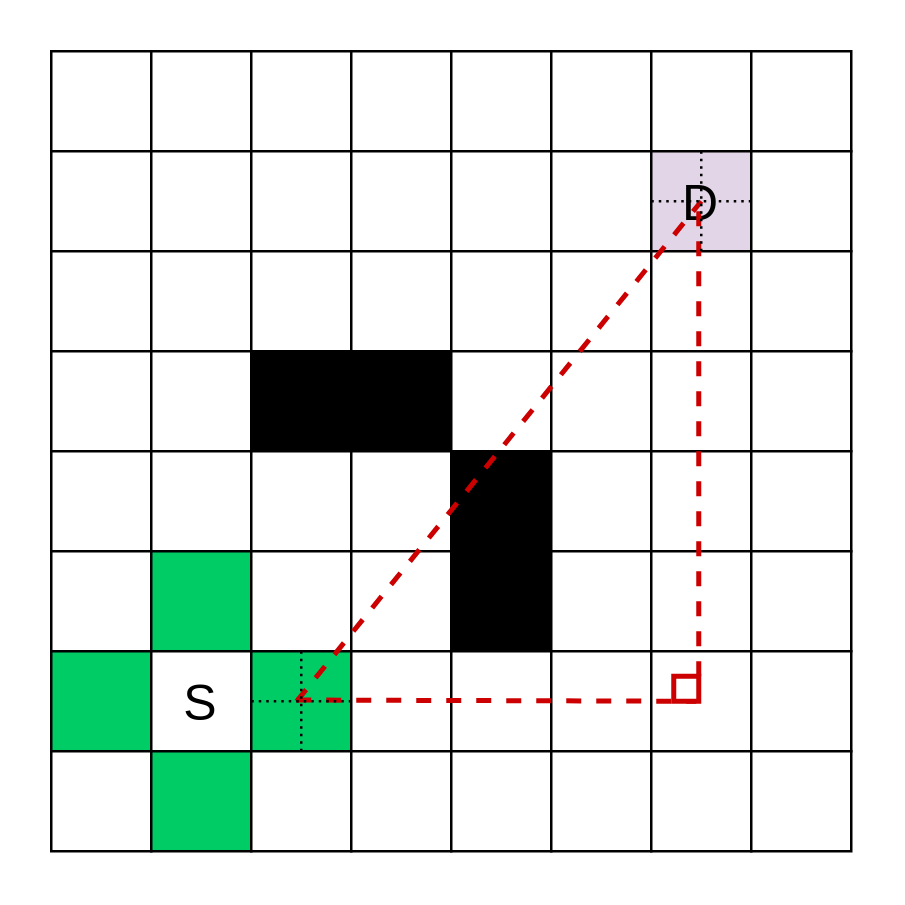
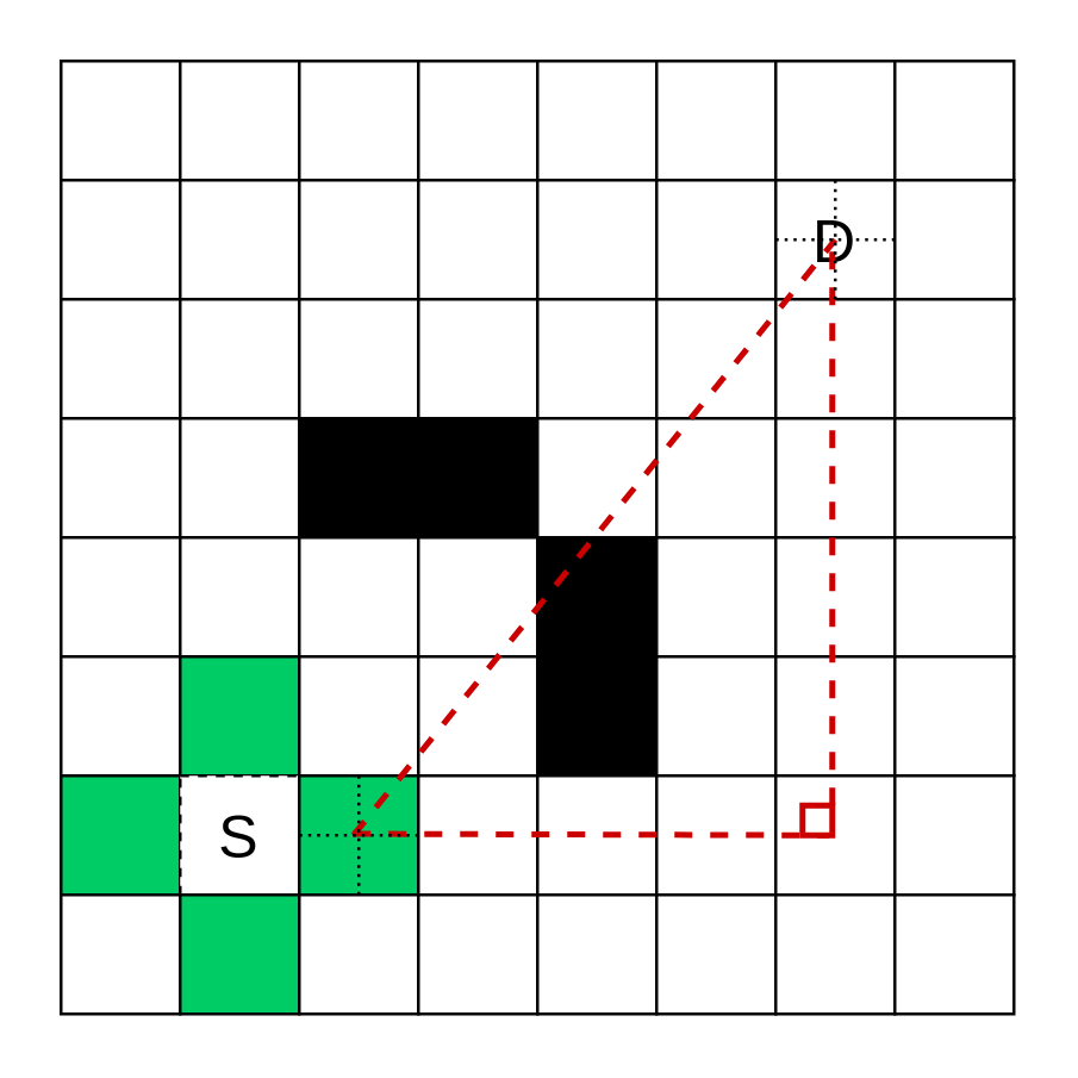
  <mxCell id="0" />
  <mxCell id="1" parent="0" />
  <mxCell id="2" value="" style="whiteSpace=wrap;html=1;aspect=fixed;" parent="1" vertex="1"><mxGeometry x="20" y="20" width="40" height="40" as="geometry" /></mxCell>
  <mxCell id="3" value="" style="whiteSpace=wrap;html=1;aspect=fixed;" parent="1" vertex="1"><mxGeometry x="60" y="20" width="40" height="40" as="geometry" /></mxCell>
  <mxCell id="4" value="" style="whiteSpace=wrap;html=1;aspect=fixed;" parent="1" vertex="1"><mxGeometry x="100" y="20" width="40" height="40" as="geometry" /></mxCell>
  <mxCell id="5" value="" style="whiteSpace=wrap;html=1;aspect=fixed;" parent="1" vertex="1"><mxGeometry x="140" y="20" width="40" height="40" as="geometry" /></mxCell>
  <mxCell id="6" value="" style="whiteSpace=wrap;html=1;aspect=fixed;" parent="1" vertex="1"><mxGeometry x="180" y="20" width="40" height="40" as="geometry" /></mxCell>
  <mxCell id="7" value="" style="whiteSpace=wrap;html=1;aspect=fixed;" parent="1" vertex="1"><mxGeometry x="220" y="20" width="40" height="40" as="geometry" /></mxCell>
  <mxCell id="8" value="" style="whiteSpace=wrap;html=1;aspect=fixed;" parent="1" vertex="1"><mxGeometry x="260" y="20" width="40" height="40" as="geometry" /></mxCell>
  <mxCell id="9" value="" style="whiteSpace=wrap;html=1;aspect=fixed;" parent="1" vertex="1"><mxGeometry x="300" y="20" width="40" height="40" as="geometry" /></mxCell>
  <mxCell id="10" value="" style="whiteSpace=wrap;html=1;aspect=fixed;" parent="1" vertex="1"><mxGeometry x="20" y="60" width="40" height="40" as="geometry" /></mxCell>
  <mxCell id="11" value="" style="whiteSpace=wrap;html=1;aspect=fixed;" parent="1" vertex="1"><mxGeometry x="60" y="60" width="40" height="40" as="geometry" /></mxCell>
  <mxCell id="12" value="" style="whiteSpace=wrap;html=1;aspect=fixed;" parent="1" vertex="1"><mxGeometry x="100" y="60" width="40" height="40" as="geometry" /></mxCell>
  <mxCell id="13" value="" style="whiteSpace=wrap;html=1;aspect=fixed;" parent="1" vertex="1"><mxGeometry x="140" y="60" width="40" height="40" as="geometry" /></mxCell>
  <mxCell id="14" value="" style="whiteSpace=wrap;html=1;aspect=fixed;" parent="1" vertex="1"><mxGeometry x="180" y="60" width="40" height="40" as="geometry" /></mxCell>
  <mxCell id="15" value="" style="whiteSpace=wrap;html=1;aspect=fixed;" parent="1" vertex="1"><mxGeometry x="220" y="60" width="40" height="40" as="geometry" /></mxCell>
- <mxCell id="16" value="&lt;font style=&quot;font-size: 20px&quot;&gt;D&lt;/font&gt;" style="whiteSpace=wrap;html=1;aspect=fixed;fillColor=#e1d5e7;" parent="1" vertex="1"><mxGeometry x="260" y="60" width="40" height="40" as="geometry" /></mxCell>
+ <mxCell id="16" value="&lt;font style=&quot;font-size: 20px&quot;&gt;D&lt;/font&gt;" style="whiteSpace=wrap;html=1;aspect=fixed;fillColor=#FFFFFF;" parent="1" vertex="1"><mxGeometry x="260" y="60" width="40" height="40" as="geometry" /></mxCell>
  <mxCell id="17" value="" style="whiteSpace=wrap;html=1;aspect=fixed;" parent="1" vertex="1"><mxGeometry x="300" y="60" width="40" height="40" as="geometry" /></mxCell>
  <mxCell id="18" value="" style="whiteSpace=wrap;html=1;aspect=fixed;" parent="1" vertex="1"><mxGeometry x="20" y="100" width="40" height="40" as="geometry" /></mxCell>
  <mxCell id="19" value="" style="whiteSpace=wrap;html=1;aspect=fixed;" parent="1" vertex="1"><mxGeometry x="60" y="100" width="40" height="40" as="geometry" /></mxCell>
  <mxCell id="20" value="" style="whiteSpace=wrap;html=1;aspect=fixed;" parent="1" vertex="1"><mxGeometry x="100" y="100" width="40" height="40" as="geometry" /></mxCell>
  <mxCell id="21" value="" style="whiteSpace=wrap;html=1;aspect=fixed;" parent="1" vertex="1"><mxGeometry x="140" y="100" width="40" height="40" as="geometry" /></mxCell>
  <mxCell id="22" value="" style="whiteSpace=wrap;html=1;aspect=fixed;" parent="1" vertex="1"><mxGeometry x="180" y="100" width="40" height="40" as="geometry" /></mxCell>
  <mxCell id="23" value="" style="whiteSpace=wrap;html=1;aspect=fixed;" parent="1" vertex="1"><mxGeometry x="220" y="100" width="40" height="40" as="geometry" /></mxCell>
  <mxCell id="24" value="" style="whiteSpace=wrap;html=1;aspect=fixed;fillColor=#FFFFFF;" parent="1" vertex="1"><mxGeometry x="260" y="100" width="40" height="40" as="geometry" /></mxCell>
  <mxCell id="25" value="" style="whiteSpace=wrap;html=1;aspect=fixed;" parent="1" vertex="1"><mxGeometry x="300" y="100" width="40" height="40" as="geometry" /></mxCell>
  <mxCell id="26" value="" style="whiteSpace=wrap;html=1;aspect=fixed;" parent="1" vertex="1"><mxGeometry x="20" y="140" width="40" height="40" as="geometry" /></mxCell>
  <mxCell id="27" value="" style="whiteSpace=wrap;html=1;aspect=fixed;" parent="1" vertex="1"><mxGeometry x="60" y="140" width="40" height="40" as="geometry" /></mxCell>
  <mxCell id="28" value="" style="whiteSpace=wrap;html=1;aspect=fixed;fillColor=#000000;" parent="1" vertex="1"><mxGeometry x="100" y="140" width="40" height="40" as="geometry" /></mxCell>
  <mxCell id="29" value="" style="whiteSpace=wrap;html=1;aspect=fixed;fillColor=#000000;" parent="1" vertex="1"><mxGeometry x="140" y="140" width="40" height="40" as="geometry" /></mxCell>
  <mxCell id="30" value="" style="whiteSpace=wrap;html=1;aspect=fixed;" parent="1" vertex="1"><mxGeometry x="180" y="140" width="40" height="40" as="geometry" /></mxCell>
  <mxCell id="31" value="" style="whiteSpace=wrap;html=1;aspect=fixed;" parent="1" vertex="1"><mxGeometry x="220" y="140" width="40" height="40" as="geometry" /></mxCell>
  <mxCell id="32" value="" style="whiteSpace=wrap;html=1;aspect=fixed;fillColor=#FFFFFF;" parent="1" vertex="1"><mxGeometry x="260" y="140" width="40" height="40" as="geometry" /></mxCell>
  <mxCell id="33" value="" style="whiteSpace=wrap;html=1;aspect=fixed;" parent="1" vertex="1"><mxGeometry x="300" y="140" width="40" height="40" as="geometry" /></mxCell>
  <mxCell id="34" value="" style="whiteSpace=wrap;html=1;aspect=fixed;" parent="1" vertex="1"><mxGeometry x="20" y="180" width="40" height="40" as="geometry" /></mxCell>
  <mxCell id="35" value="" style="whiteSpace=wrap;html=1;aspect=fixed;" parent="1" vertex="1"><mxGeometry x="60" y="180" width="40" height="40" as="geometry" /></mxCell>
  <mxCell id="36" value="" style="whiteSpace=wrap;html=1;aspect=fixed;" parent="1" vertex="1"><mxGeometry x="100" y="180" width="40" height="40" as="geometry" /></mxCell>
  <mxCell id="37" value="" style="whiteSpace=wrap;html=1;aspect=fixed;" parent="1" vertex="1"><mxGeometry x="140" y="180" width="40" height="40" as="geometry" /></mxCell>
  <mxCell id="38" value="" style="whiteSpace=wrap;html=1;aspect=fixed;fillColor=#000000;" parent="1" vertex="1"><mxGeometry x="180" y="180" width="40" height="40" as="geometry" /></mxCell>
  <mxCell id="39" value="" style="whiteSpace=wrap;html=1;aspect=fixed;" parent="1" vertex="1"><mxGeometry x="220" y="180" width="40" height="40" as="geometry" /></mxCell>
  <mxCell id="40" value="" style="whiteSpace=wrap;html=1;aspect=fixed;fillColor=#FFFFFF;" parent="1" vertex="1"><mxGeometry x="260" y="180" width="40" height="40" as="geometry" /></mxCell>
  <mxCell id="41" value="" style="whiteSpace=wrap;html=1;aspect=fixed;" parent="1" vertex="1"><mxGeometry x="300" y="180" width="40" height="40" as="geometry" /></mxCell>
  <mxCell id="42" value="" style="whiteSpace=wrap;html=1;aspect=fixed;" parent="1" vertex="1"><mxGeometry x="20" y="220" width="40" height="40" as="geometry" /></mxCell>
  <mxCell id="43" value="" style="whiteSpace=wrap;html=1;aspect=fixed;fillColor=#00CC66;" parent="1" vertex="1"><mxGeometry x="60" y="220" width="40" height="40" as="geometry" /></mxCell>
  <mxCell id="44" value="" style="whiteSpace=wrap;html=1;aspect=fixed;" parent="1" vertex="1"><mxGeometry x="100" y="220" width="40" height="40" as="geometry" /></mxCell>
  <mxCell id="45" value="" style="whiteSpace=wrap;html=1;aspect=fixed;" parent="1" vertex="1"><mxGeometry x="140" y="220" width="40" height="40" as="geometry" /></mxCell>
  <mxCell id="46" value="" style="whiteSpace=wrap;html=1;aspect=fixed;fillColor=#000000;" parent="1" vertex="1"><mxGeometry x="180" y="220" width="40" height="40" as="geometry" /></mxCell>
  <mxCell id="47" value="" style="whiteSpace=wrap;html=1;aspect=fixed;" parent="1" vertex="1"><mxGeometry x="220" y="220" width="40" height="40" as="geometry" /></mxCell>
  <mxCell id="48" value="" style="whiteSpace=wrap;html=1;aspect=fixed;fillColor=#FFFFFF;" parent="1" vertex="1"><mxGeometry x="260" y="220" width="40" height="40" as="geometry" /></mxCell>
  <mxCell id="49" value="" style="whiteSpace=wrap;html=1;aspect=fixed;" parent="1" vertex="1"><mxGeometry x="300" y="220" width="40" height="40" as="geometry" /></mxCell>
  <mxCell id="50" value="" style="whiteSpace=wrap;html=1;aspect=fixed;fillColor=#00CC66;" parent="1" vertex="1"><mxGeometry x="20" y="260" width="40" height="40" as="geometry" /></mxCell>
- <mxCell id="51" value="&lt;font style=&quot;font-size: 20px&quot;&gt;S&lt;/font&gt;" style="whiteSpace=wrap;html=1;aspect=fixed;fillColor=#FFFFFF;" parent="1" vertex="1"><mxGeometry x="60" y="260" width="40" height="40" as="geometry" /></mxCell>
+ <mxCell id="51" value="&lt;font style=&quot;font-size: 20px&quot;&gt;S&lt;/font&gt;" style="whiteSpace=wrap;html=1;aspect=fixed;fillColor=#FFFFFF;dashed=1;" parent="1" vertex="1"><mxGeometry x="60" y="260" width="40" height="40" as="geometry" /></mxCell>
  <mxCell id="52" value="" style="whiteSpace=wrap;html=1;aspect=fixed;fillColor=#00CC66;" parent="1" vertex="1"><mxGeometry x="100" y="260" width="40" height="40" as="geometry" /></mxCell>
  <mxCell id="53" value="" style="whiteSpace=wrap;html=1;aspect=fixed;fillColor=#FFFFFF;" parent="1" vertex="1"><mxGeometry x="140" y="260" width="40" height="40" as="geometry" /></mxCell>
  <mxCell id="54" value="" style="whiteSpace=wrap;html=1;aspect=fixed;fillColor=#FFFFFF;" parent="1" vertex="1"><mxGeometry x="180" y="260" width="40" height="40" as="geometry" /></mxCell>
  <mxCell id="55" value="" style="whiteSpace=wrap;html=1;aspect=fixed;fillColor=#FFFFFF;" parent="1" vertex="1"><mxGeometry x="220" y="260" width="40" height="40" as="geometry" /></mxCell>
  <mxCell id="56" value="" style="whiteSpace=wrap;html=1;aspect=fixed;fillColor=#FFFFFF;" parent="1" vertex="1"><mxGeometry x="260" y="260" width="40" height="40" as="geometry" /></mxCell>
  <mxCell id="57" value="" style="whiteSpace=wrap;html=1;aspect=fixed;" parent="1" vertex="1"><mxGeometry x="300" y="260" width="40" height="40" as="geometry" /></mxCell>
  <mxCell id="58" value="" style="whiteSpace=wrap;html=1;aspect=fixed;" parent="1" vertex="1"><mxGeometry x="20" y="300" width="40" height="40" as="geometry" /></mxCell>
  <mxCell id="59" value="" style="whiteSpace=wrap;html=1;aspect=fixed;fillColor=#00CC66;" parent="1" vertex="1"><mxGeometry x="60" y="300" width="40" height="40" as="geometry" /></mxCell>
  <mxCell id="60" value="" style="whiteSpace=wrap;html=1;aspect=fixed;" parent="1" vertex="1"><mxGeometry x="100" y="300" width="40" height="40" as="geometry" /></mxCell>
  <mxCell id="61" value="" style="whiteSpace=wrap;html=1;aspect=fixed;" parent="1" vertex="1"><mxGeometry x="140" y="300" width="40" height="40" as="geometry" /></mxCell>
  <mxCell id="62" value="" style="whiteSpace=wrap;html=1;aspect=fixed;" parent="1" vertex="1"><mxGeometry x="180" y="300" width="40" height="40" as="geometry" /></mxCell>
  <mxCell id="63" value="" style="whiteSpace=wrap;html=1;aspect=fixed;" parent="1" vertex="1"><mxGeometry x="220" y="300" width="40" height="40" as="geometry" /></mxCell>
  <mxCell id="64" value="" style="whiteSpace=wrap;html=1;aspect=fixed;" parent="1" vertex="1"><mxGeometry x="260" y="300" width="40" height="40" as="geometry" /></mxCell>
  <mxCell id="65" value="" style="whiteSpace=wrap;html=1;aspect=fixed;" parent="1" vertex="1"><mxGeometry x="300" y="300" width="40" height="40" as="geometry" /></mxCell>
  <mxCell id="66" value="" style="endArrow=none;dashed=1;html=1;strokeWidth=2;strokeColor=#CC0000;" parent="1" edge="1"><mxGeometry width="50" height="50" relative="1" as="geometry"><mxPoint x="118" y="279.5" as="sourcePoint" /><mxPoint x="278" y="280" as="targetPoint" /></mxGeometry></mxCell>
  <mxCell id="67" value="" style="endArrow=none;dashed=1;html=1;strokeWidth=2;strokeColor=#CC0000;exitX=1;exitY=0;exitDx=0;exitDy=0;" parent="1" edge="1" source="69"><mxGeometry width="50" height="50" relative="1" as="geometry"><mxPoint x="279" y="266" as="sourcePoint" /><mxPoint x="279" y="80" as="targetPoint" /></mxGeometry></mxCell>
  <mxCell id="68" value="" style="endArrow=none;dashed=1;html=1;strokeWidth=2;strokeColor=#CC0000;exitX=0;exitY=1;exitDx=0;exitDy=0;" parent="1" edge="1"><mxGeometry width="50" height="50" relative="1" as="geometry"><mxPoint x="118.18" y="280" as="sourcePoint" /><mxPoint x="280" y="80" as="targetPoint" /></mxGeometry></mxCell>
  <mxCell id="69" value="" style="whiteSpace=wrap;html=1;aspect=fixed;fillColor=#FFFFFF;strokeWidth=2;strokeColor=#CC0000;" parent="1" vertex="1"><mxGeometry x="269" y="270" width="10" height="10" as="geometry" /></mxCell>
  <mxCell id="70" value="" style="endArrow=none;html=1;entryX=0.5;entryY=0;entryDx=0;entryDy=0;fillColor=#dae8fc;strokeColor=#000000;strokeWidth=1;dashed=1;dashPattern=1 2;" edge="1" parent="1" target="52"><mxGeometry width="50" height="50" relative="1" as="geometry"><mxPoint x="120" y="300" as="sourcePoint" /><mxPoint x="170" y="270" as="targetPoint" /></mxGeometry></mxCell>
  <mxCell id="71" value="" style="endArrow=none;html=1;entryX=1;entryY=0.5;entryDx=0;entryDy=0;fillColor=#dae8fc;strokeColor=#000000;strokeWidth=1;dashed=1;dashPattern=1 2;exitX=0;exitY=0.5;exitDx=0;exitDy=0;" edge="1" parent="1" source="52" target="52"><mxGeometry width="50" height="50" relative="1" as="geometry"><mxPoint x="130" y="310" as="sourcePoint" /><mxPoint x="130" y="270" as="targetPoint" /></mxGeometry></mxCell>
  <mxCell id="72" value="" style="endArrow=none;html=1;entryX=1;entryY=0.5;entryDx=0;entryDy=0;fillColor=#dae8fc;strokeColor=#000000;strokeWidth=1;dashed=1;dashPattern=1 2;exitX=1;exitY=0.5;exitDx=0;exitDy=0;" edge="1" parent="1" source="15" target="16"><mxGeometry width="50" height="50" relative="1" as="geometry"><mxPoint x="110" y="290" as="sourcePoint" /><mxPoint x="150" y="290" as="targetPoint" /></mxGeometry></mxCell>
  <mxCell id="73" value="" style="endArrow=none;html=1;entryX=0.5;entryY=0;entryDx=0;entryDy=0;fillColor=#dae8fc;strokeColor=#000000;strokeWidth=1;dashed=1;dashPattern=1 2;exitX=0.5;exitY=0;exitDx=0;exitDy=0;" edge="1" parent="1" source="24" target="16"><mxGeometry width="50" height="50" relative="1" as="geometry"><mxPoint x="120" y="300" as="sourcePoint" /><mxPoint x="160" y="300" as="targetPoint" /></mxGeometry></mxCell>
